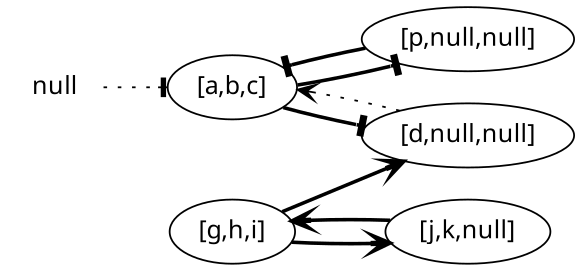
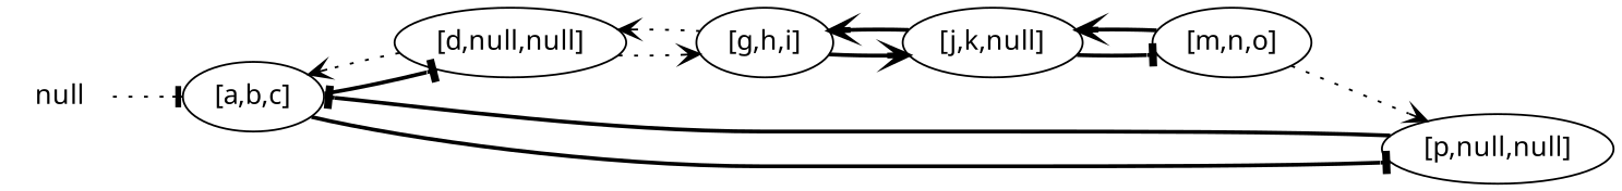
  digraph {
    rankdir=LR
    node [fontname=Courrier]
    edge [arrowhead=vee style=bold]
    n1 [label=null shape=plaintext]
    n2 [label="[a,b,c]"]
    n3 [label="[d,null,null]"]
    n4 [label="[p,null,null]"]
    n5 [label="[g,h,i]"]
    n6 [label="[j,k,null]"]
+   n7 [label="[m,n,o]"]
    n1 -> n2 [arrowhead=tee style=dotted]
    n2 -> n3 [arrowhead=tee]
    n2 -> n4 [arrowhead=tee]
    n3 -> n2 [style=dotted]
+   n3 -> n5 [style=dotted]
    n4 -> n2 [arrowhead=tee]
-   n5 -> n3
+   n5 -> n3 [style=dotted]
    n5 -> n6
    n6 -> n5
+   n6 -> n7 [arrowhead=tee]
+   n7 -> n4 [style=dotted]
+   n7 -> n6
  }
